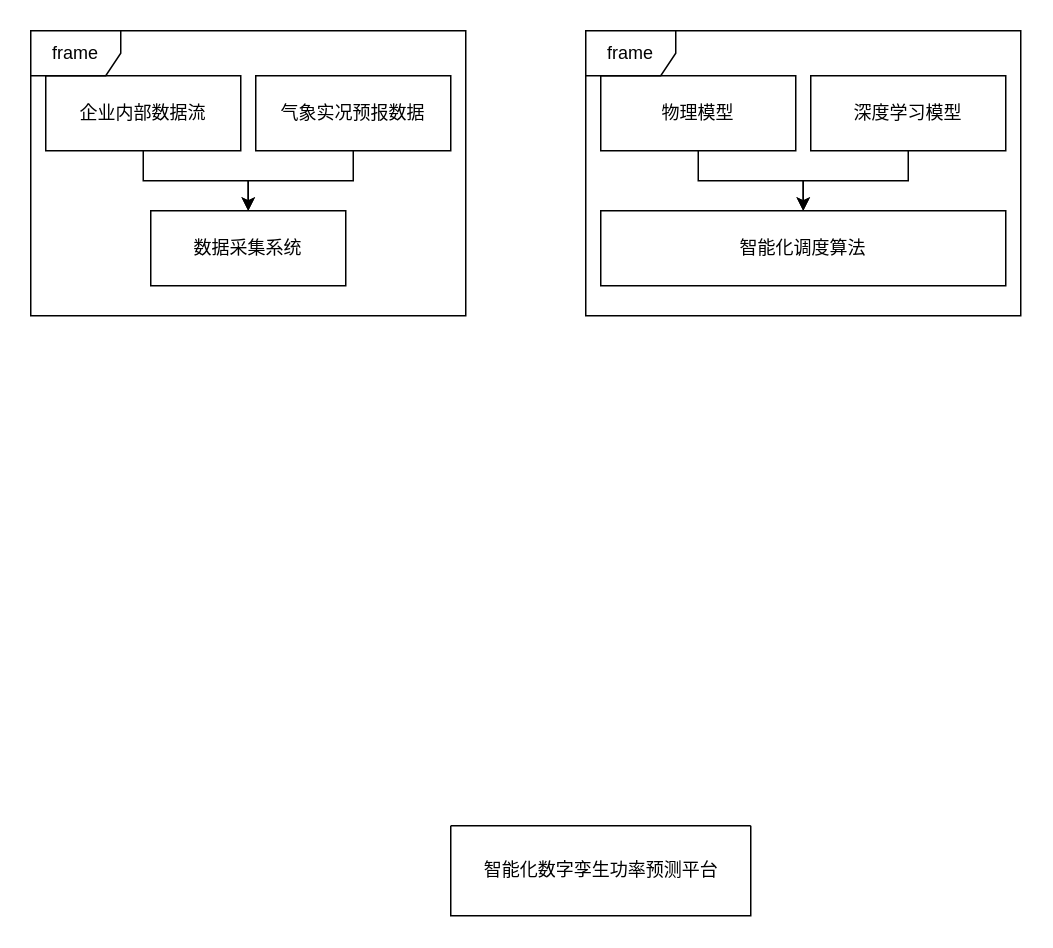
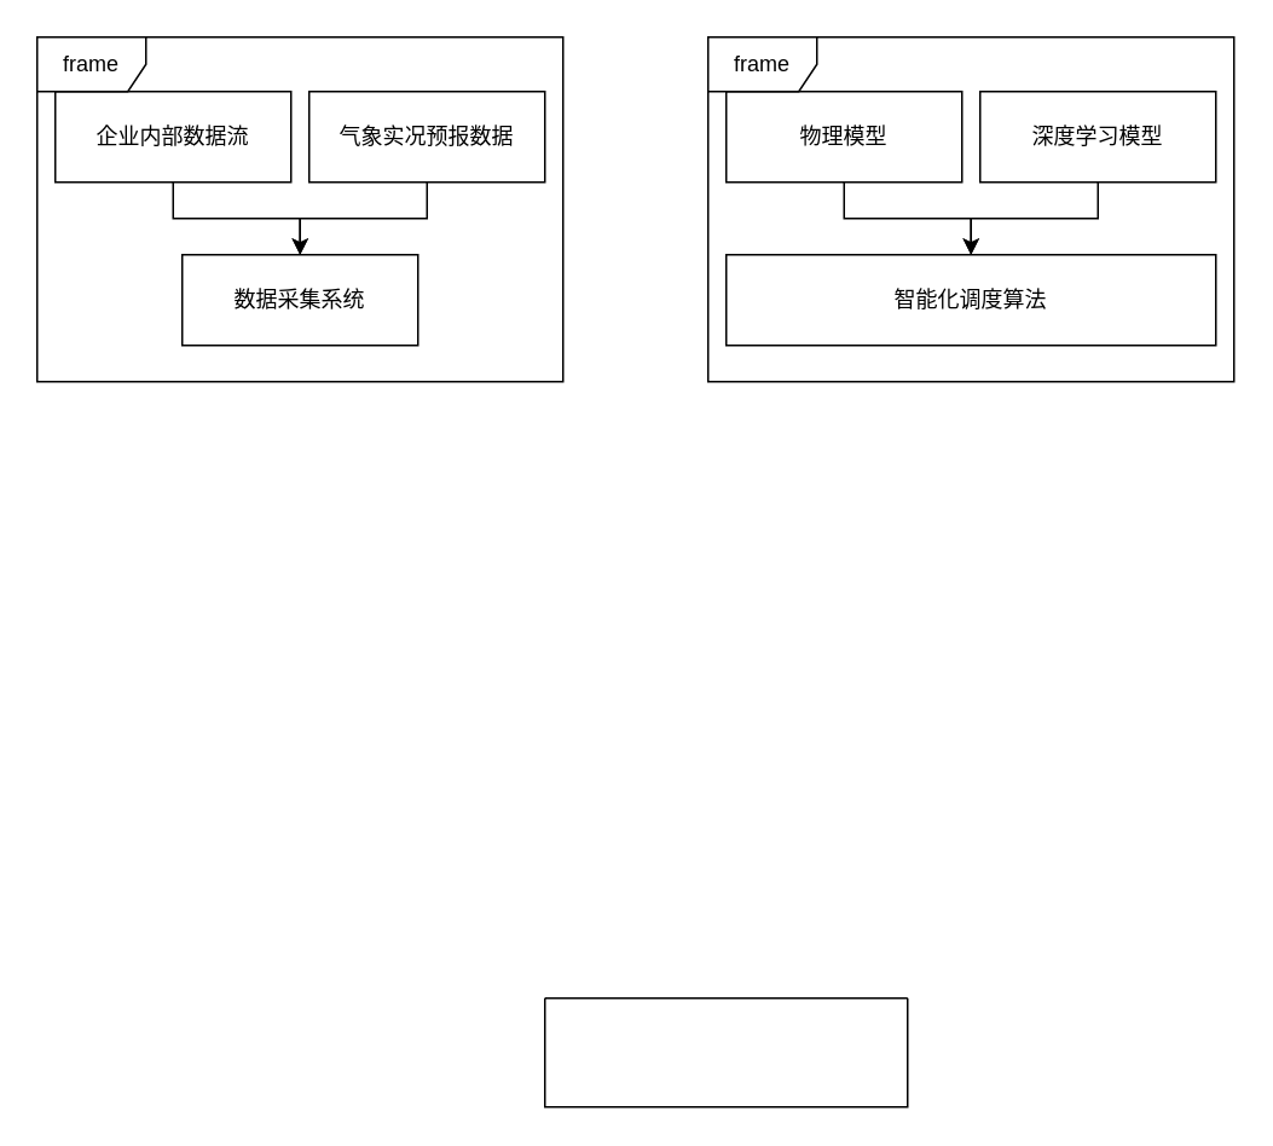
  <mxCell id="0" />
  <mxCell id="1" parent="0" />
  <mxCell id="2" value="" style="swimlane;startSize=0;" vertex="1" parent="1"><mxGeometry x="300" y="550" width="200" height="60" as="geometry" /></mxCell>
- <mxCell id="3" value="智能化数字孪生功率预测平台" style="text;html=1;align=center;verticalAlign=middle;resizable=0;points=[];autosize=1;strokeColor=none;fillColor=none;" vertex="1" parent="2"><mxGeometry x="10" y="15" width="180" height="30" as="geometry" /></mxCell>
  <mxCell id="4" value="" style="edgeStyle=orthogonalEdgeStyle;rounded=0;orthogonalLoop=1;jettySize=auto;html=1;" edge="1" parent="1" source="5" target="6"><mxGeometry relative="1" as="geometry" /></mxCell>
  <mxCell id="5" value="企业内部数据流" style="html=1;whiteSpace=wrap;" vertex="1" parent="1"><mxGeometry x="30" y="50" width="130" height="50" as="geometry" /></mxCell>
  <mxCell id="6" value="数据采集系统" style="html=1;whiteSpace=wrap;" vertex="1" parent="1"><mxGeometry x="100" y="140" width="130" height="50" as="geometry" /></mxCell>
  <mxCell id="7" value="" style="edgeStyle=orthogonalEdgeStyle;rounded=0;orthogonalLoop=1;jettySize=auto;html=1;" edge="1" parent="1" source="8" target="6"><mxGeometry relative="1" as="geometry" /></mxCell>
  <mxCell id="8" value="气象实况预报数据" style="html=1;whiteSpace=wrap;" vertex="1" parent="1"><mxGeometry x="170" y="50" width="130" height="50" as="geometry" /></mxCell>
  <mxCell id="9" value="frame" style="shape=umlFrame;whiteSpace=wrap;html=1;pointerEvents=0;" vertex="1" parent="1"><mxGeometry x="20" y="20" width="290" height="190" as="geometry" /></mxCell>
  <mxCell id="10" value="" style="edgeStyle=orthogonalEdgeStyle;rounded=0;orthogonalLoop=1;jettySize=auto;html=1;" edge="1" parent="1" source="11" target="12"><mxGeometry relative="1" as="geometry" /></mxCell>
  <mxCell id="11" value="物理模型" style="html=1;whiteSpace=wrap;" vertex="1" parent="1"><mxGeometry x="400" y="50" width="130" height="50" as="geometry" /></mxCell>
  <mxCell id="12" value="智能化调度算法" style="html=1;whiteSpace=wrap;" vertex="1" parent="1"><mxGeometry x="400" y="140" width="270" height="50" as="geometry" /></mxCell>
  <mxCell id="13" value="" style="edgeStyle=orthogonalEdgeStyle;rounded=0;orthogonalLoop=1;jettySize=auto;html=1;" edge="1" parent="1" source="14" target="12"><mxGeometry relative="1" as="geometry" /></mxCell>
  <mxCell id="14" value="深度学习模型" style="html=1;whiteSpace=wrap;" vertex="1" parent="1"><mxGeometry x="540" y="50" width="130" height="50" as="geometry" /></mxCell>
  <mxCell id="15" value="frame" style="shape=umlFrame;whiteSpace=wrap;html=1;pointerEvents=0;" vertex="1" parent="1"><mxGeometry x="390" y="20" width="290" height="190" as="geometry" /></mxCell>
